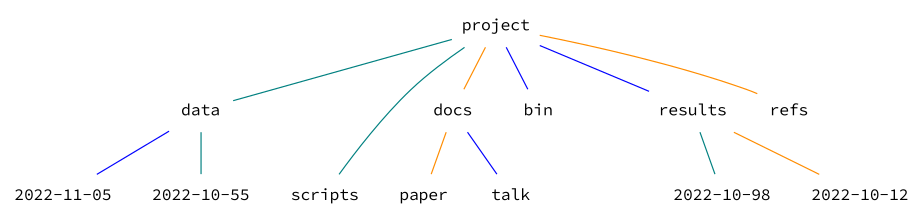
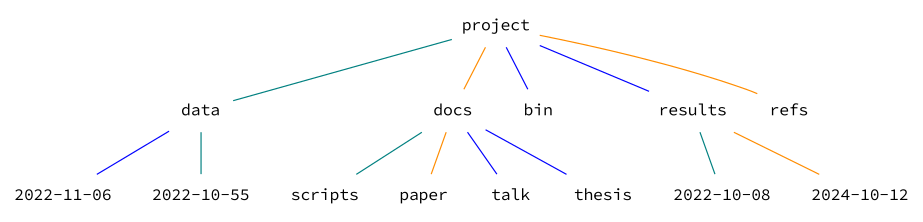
  digraph {
    fontname="Source Code Pro"
    rankdir=BT
    node [fontname="Source Code Pro" shape=none]
    edge [arrowhead=none color=blue fontname="Source Code Pro"]
    paper
    docs
    project
    talk
-   "2022-11-05"
+   thesis
+   "2022-11-05" [label="2022-11-06"]
    data
    n8 [label="2022-10-55"]
    scripts
    bin
-   "2022-10-08" [label="2022-10-98"]
+   "2022-10-08"
    results
-   "2022-10-12"
+   "2022-10-12" [label="2024-10-12"]
    refs
    paper -> docs [color=darkorange]
    docs -> project [color=darkorange]
    talk -> docs
+   thesis -> docs
    "2022-11-05" -> data
    data -> project [color=teal]
    n8 -> data [color=teal]
-   scripts -> project [color=teal]
+   scripts -> docs [color=teal]
    bin -> project
    "2022-10-08" -> results [color=teal]
    results -> project
    "2022-10-12" -> results [color=darkorange]
    refs -> project [color=darkorange]
  }
